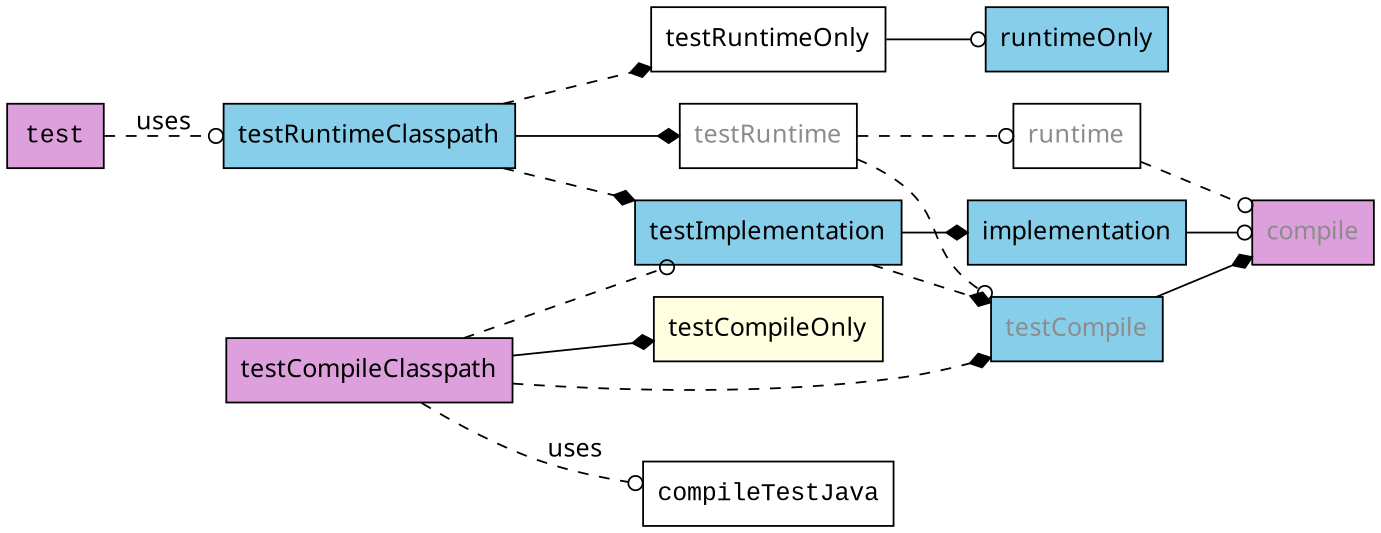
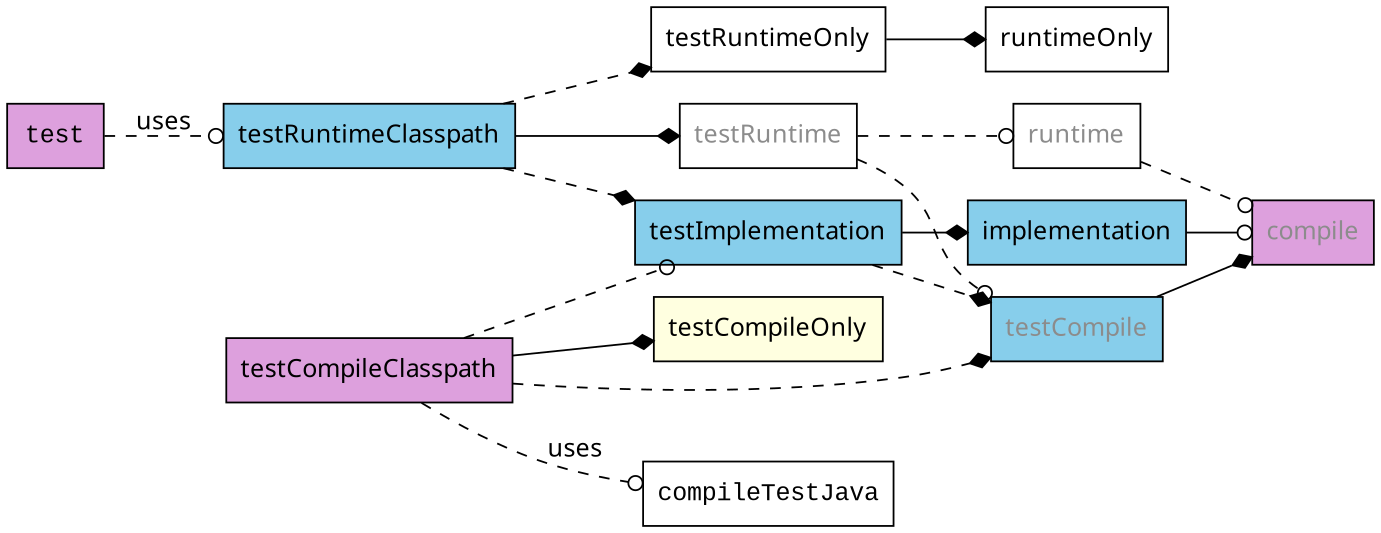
  digraph {
    rankdir=LR
    node [fillcolor=white fontname=Sans shape=box style=filled]
    edge [arrowhead=diamond fontname=Sans style=dashed]
    test [fillcolor=plum fontname="Courier New"]
    testRuntimeClasspath [fillcolor=skyblue]
    testRuntime [fontcolor=gray55]
    testImplementation [fillcolor=skyblue]
    testRuntimeOnly
    compileTestJava [fontname="Courier New"]
    testCompileClasspath [fillcolor=plum]
    testCompile [fillcolor=skyblue fontcolor=gray55]
    testCompileOnly [fillcolor=lightyellow]
    compile [fillcolor=plum fontcolor=gray55]
    runtime [fontcolor=gray55]
    implementation [fillcolor=skyblue]
-   runtimeOnly [fillcolor=skyblue]
+   runtimeOnly
    test -> testRuntimeClasspath [arrowhead=odot label=uses]
    testRuntimeClasspath -> testRuntime [style=solid]
    testRuntimeClasspath -> testImplementation
    testRuntimeClasspath -> testRuntimeOnly
    testRuntime -> testCompile [arrowhead=odot]
    testRuntime -> runtime [arrowhead=odot]
    testImplementation -> testCompile
    testImplementation -> implementation [style=solid]
-   testRuntimeOnly -> runtimeOnly [arrowhead=odot style=solid]
+   testRuntimeOnly -> runtimeOnly [style=solid]
    testCompileClasspath -> testImplementation [arrowhead=odot]
    testCompileClasspath -> compileTestJava [arrowhead=odot label=uses]
    testCompileClasspath -> testCompile
    testCompileClasspath -> testCompileOnly [style=solid]
    testCompile -> compile [style=solid]
    runtime -> compile [arrowhead=odot]
    implementation -> compile [arrowhead=odot style=solid]
  }
